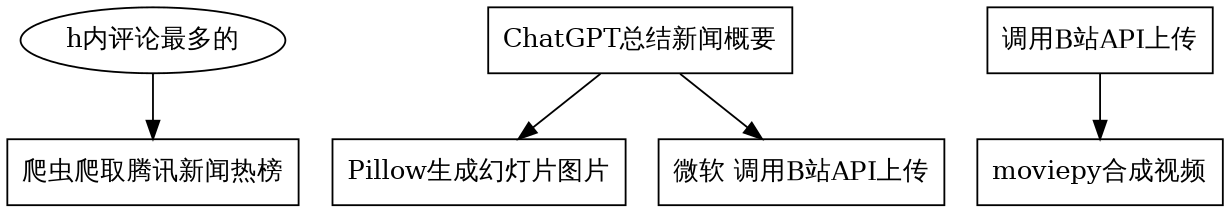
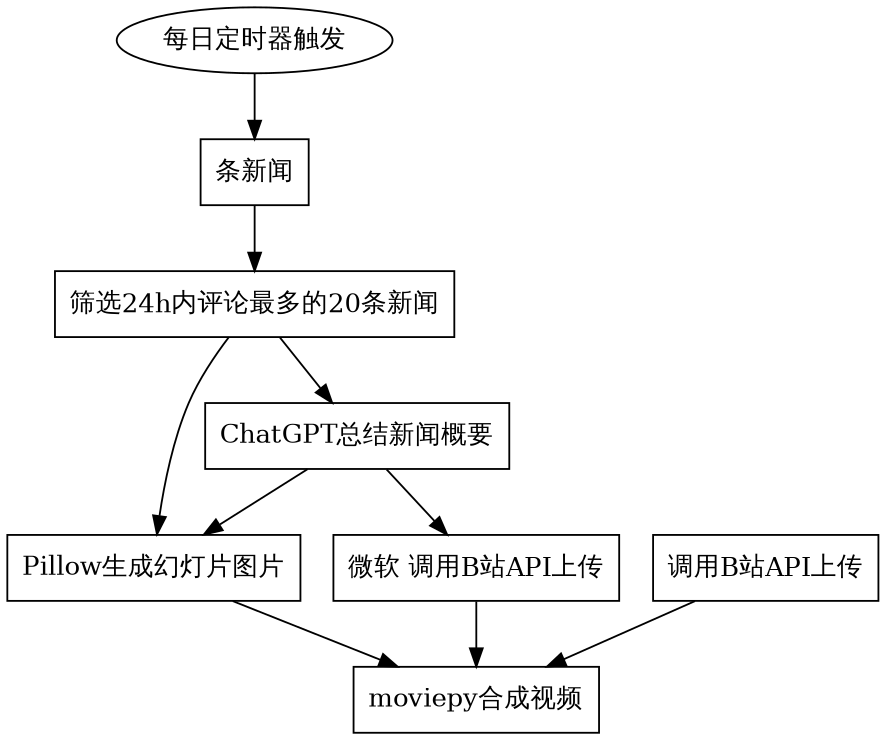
  digraph {
    node [shape=box]
-   n1 [label="h内评论最多的" shape=oval]
-   n2 [label="爬虫爬取腾讯新闻热榜"]
+   n1 [label="每日定时器触发" shape=oval]
+   n2 [label="条新闻"]
+   n3 [label="筛选24h内评论最多的20条新闻"]
    n4 [label="ChatGPT总结新闻概要"]
    n5 [label="Pillow生成幻灯片图片"]
    n6 [label="微软 调用B站API上传"]
    n7 [label="moviepy合成视频"]
    n8 [label="调用B站API上传"]
    n1 -> n2
+   n2 -> n3
+   n3 -> n4
+   n3 -> n5
    n4 -> n5
    n4 -> n6
+   n5 -> n7
+   n6 -> n7
    n8 -> n7
  }
